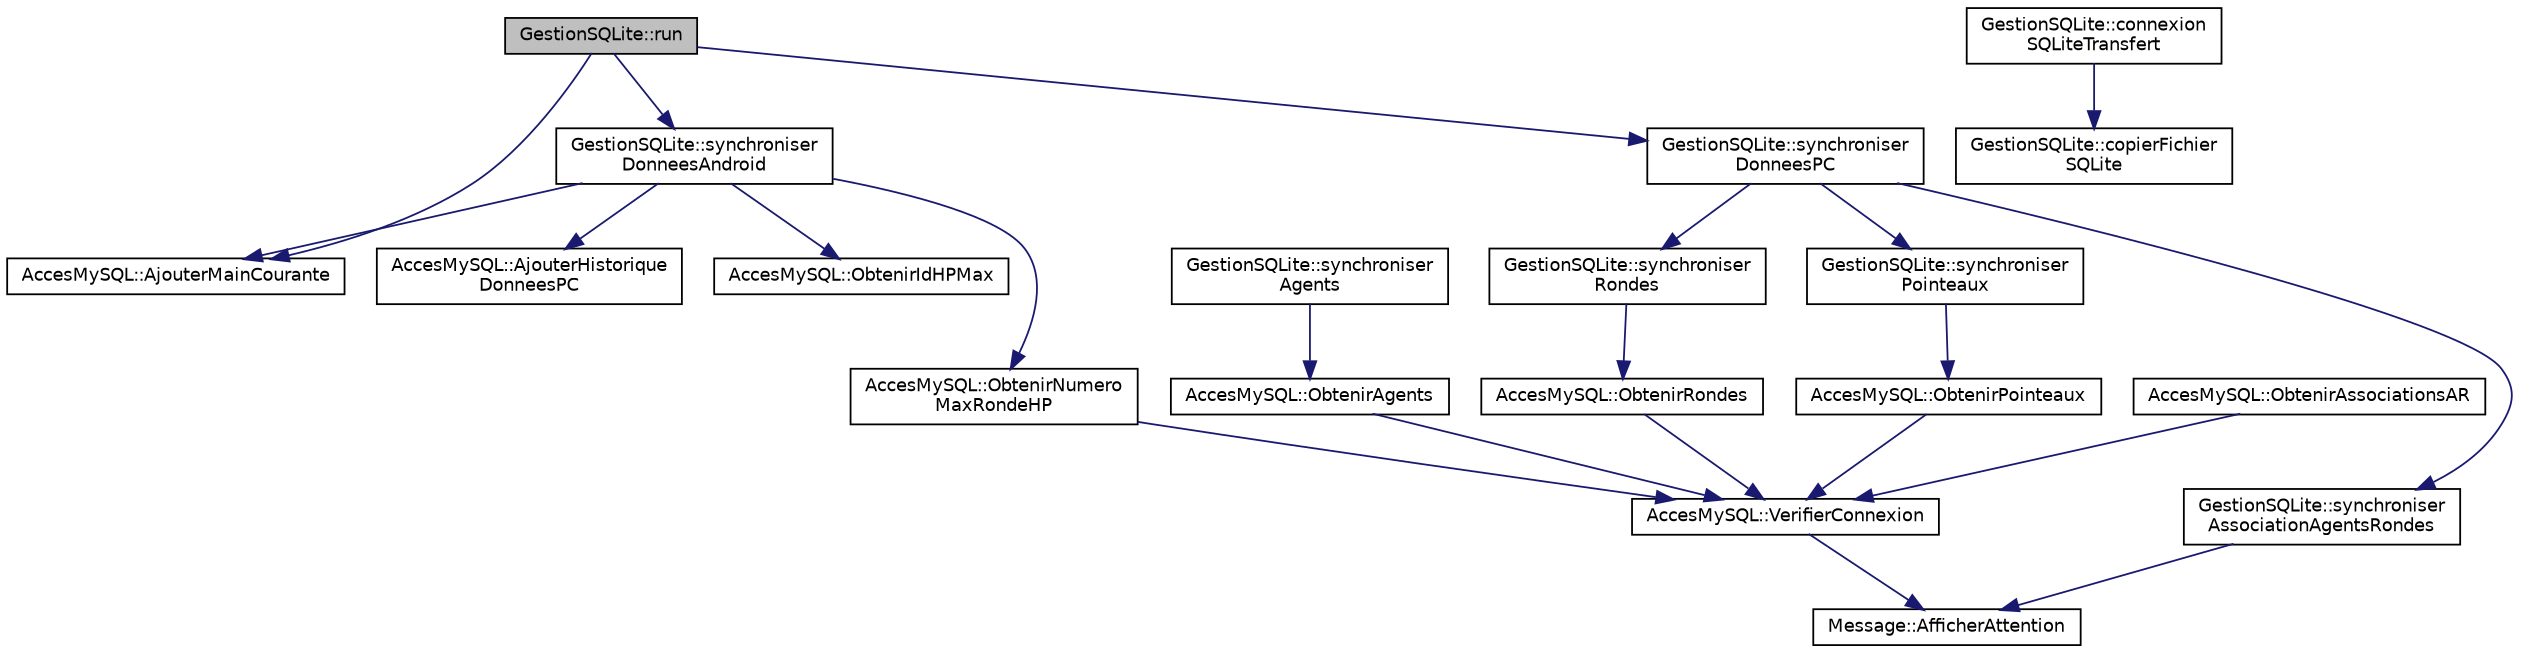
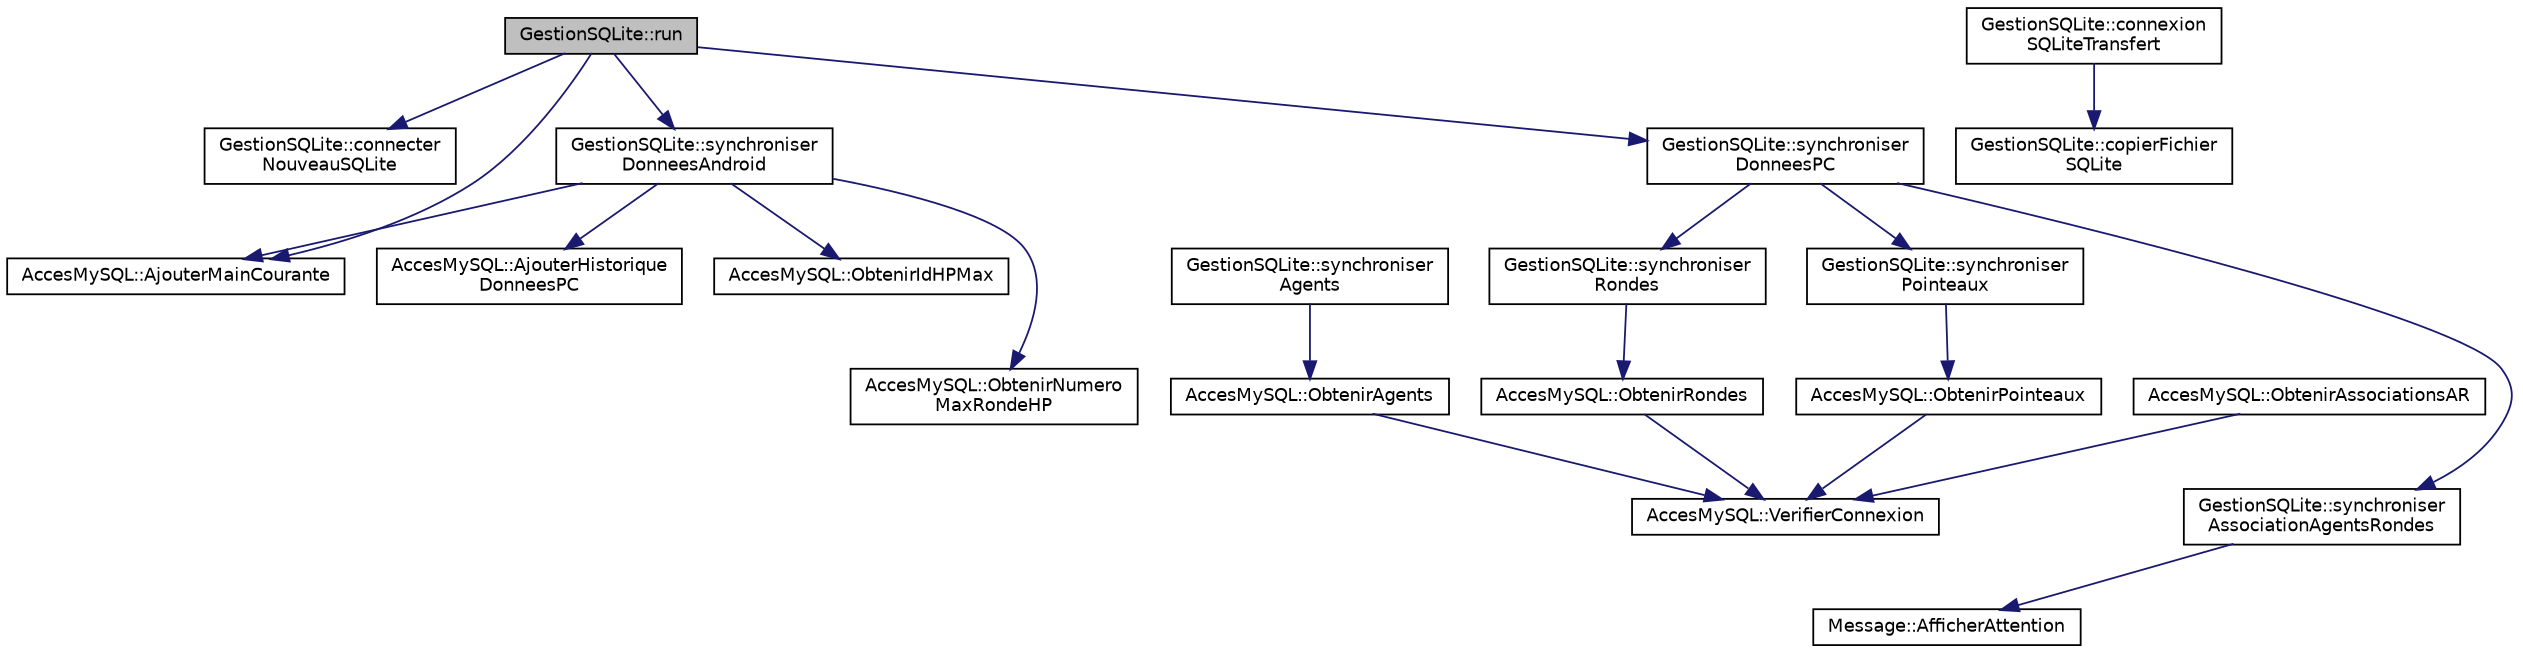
  digraph {
    rankdir=TB
    node [color=black fillcolor=white fontname=Helvetica fontsize=10 shape=record style=filled]
    edge [color=midnightblue fontname=Helvetica fontsize=10 labelfontname=Helvetica labelfontsize=10 style=solid]
    n1 [fillcolor=grey75 fontcolor=black height=0.2 label="GestionSQLite::run" width=0.4]
+   n2 [height=0.2 label="GestionSQLite::connecter\lNouveauSQLite" width=0.4]
    n3 [height=0.2 label="GestionSQLite::synchroniser\lDonneesAndroid" width=0.4]
    n4 [height=0.2 label="GestionSQLite::synchroniser\lDonneesPC" width=0.4]
    n5 [height=0.2 label="AccesMySQL::AjouterMainCourante" width=0.4]
    n6 [height=0.2 label="GestionSQLite::connexion\lSQLiteTransfert" width=0.4]
    n7 [height=0.2 label="GestionSQLite::copierFichier\lSQLite" width=0.4]
    n8 [height=0.2 label="AccesMySQL::AjouterHistorique\lDonneesPC" width=0.4]
    n9 [height=0.2 label="AccesMySQL::ObtenirIdHPMax" width=0.4]
    n10 [height=0.2 label="AccesMySQL::ObtenirNumero\lMaxRondeHP" width=0.4]
    n11 [height=0.2 label="GestionSQLite::synchroniser\lAssociationAgentsRondes" width=0.4]
    n12 [height=0.2 label="GestionSQLite::synchroniser\lPointeaux" width=0.4]
    n13 [height=0.2 label="GestionSQLite::synchroniser\lRondes" width=0.4]
    n14 [height=0.2 label="AccesMySQL::VerifierConnexion" width=0.4]
    n15 [height=0.2 label="Message::AfficherAttention" width=0.4]
    n16 [height=0.2 label="GestionSQLite::synchroniser\lAgents" width=0.4]
    n17 [height=0.2 label="AccesMySQL::ObtenirAgents" width=0.4]
    n18 [height=0.2 label="AccesMySQL::ObtenirPointeaux" width=0.4]
    n19 [height=0.2 label="AccesMySQL::ObtenirRondes" width=0.4]
    n20 [height=0.2 label="AccesMySQL::ObtenirAssociationsAR" width=0.4]
+   n1 -> n2
    n1 -> n3
    n1 -> n4
    n1 -> n5
    n3 -> n5
    n3 -> n8
    n3 -> n9
    n3 -> n10
    n4 -> n11
    n4 -> n12
    n4 -> n13
    n6 -> n7
-   n10 -> n14
    n11 -> n15
    n12 -> n18
    n13 -> n19
-   n14 -> n15
    n16 -> n17
    n17 -> n14
    n18 -> n14
    n19 -> n14
    n20 -> n14
  }
